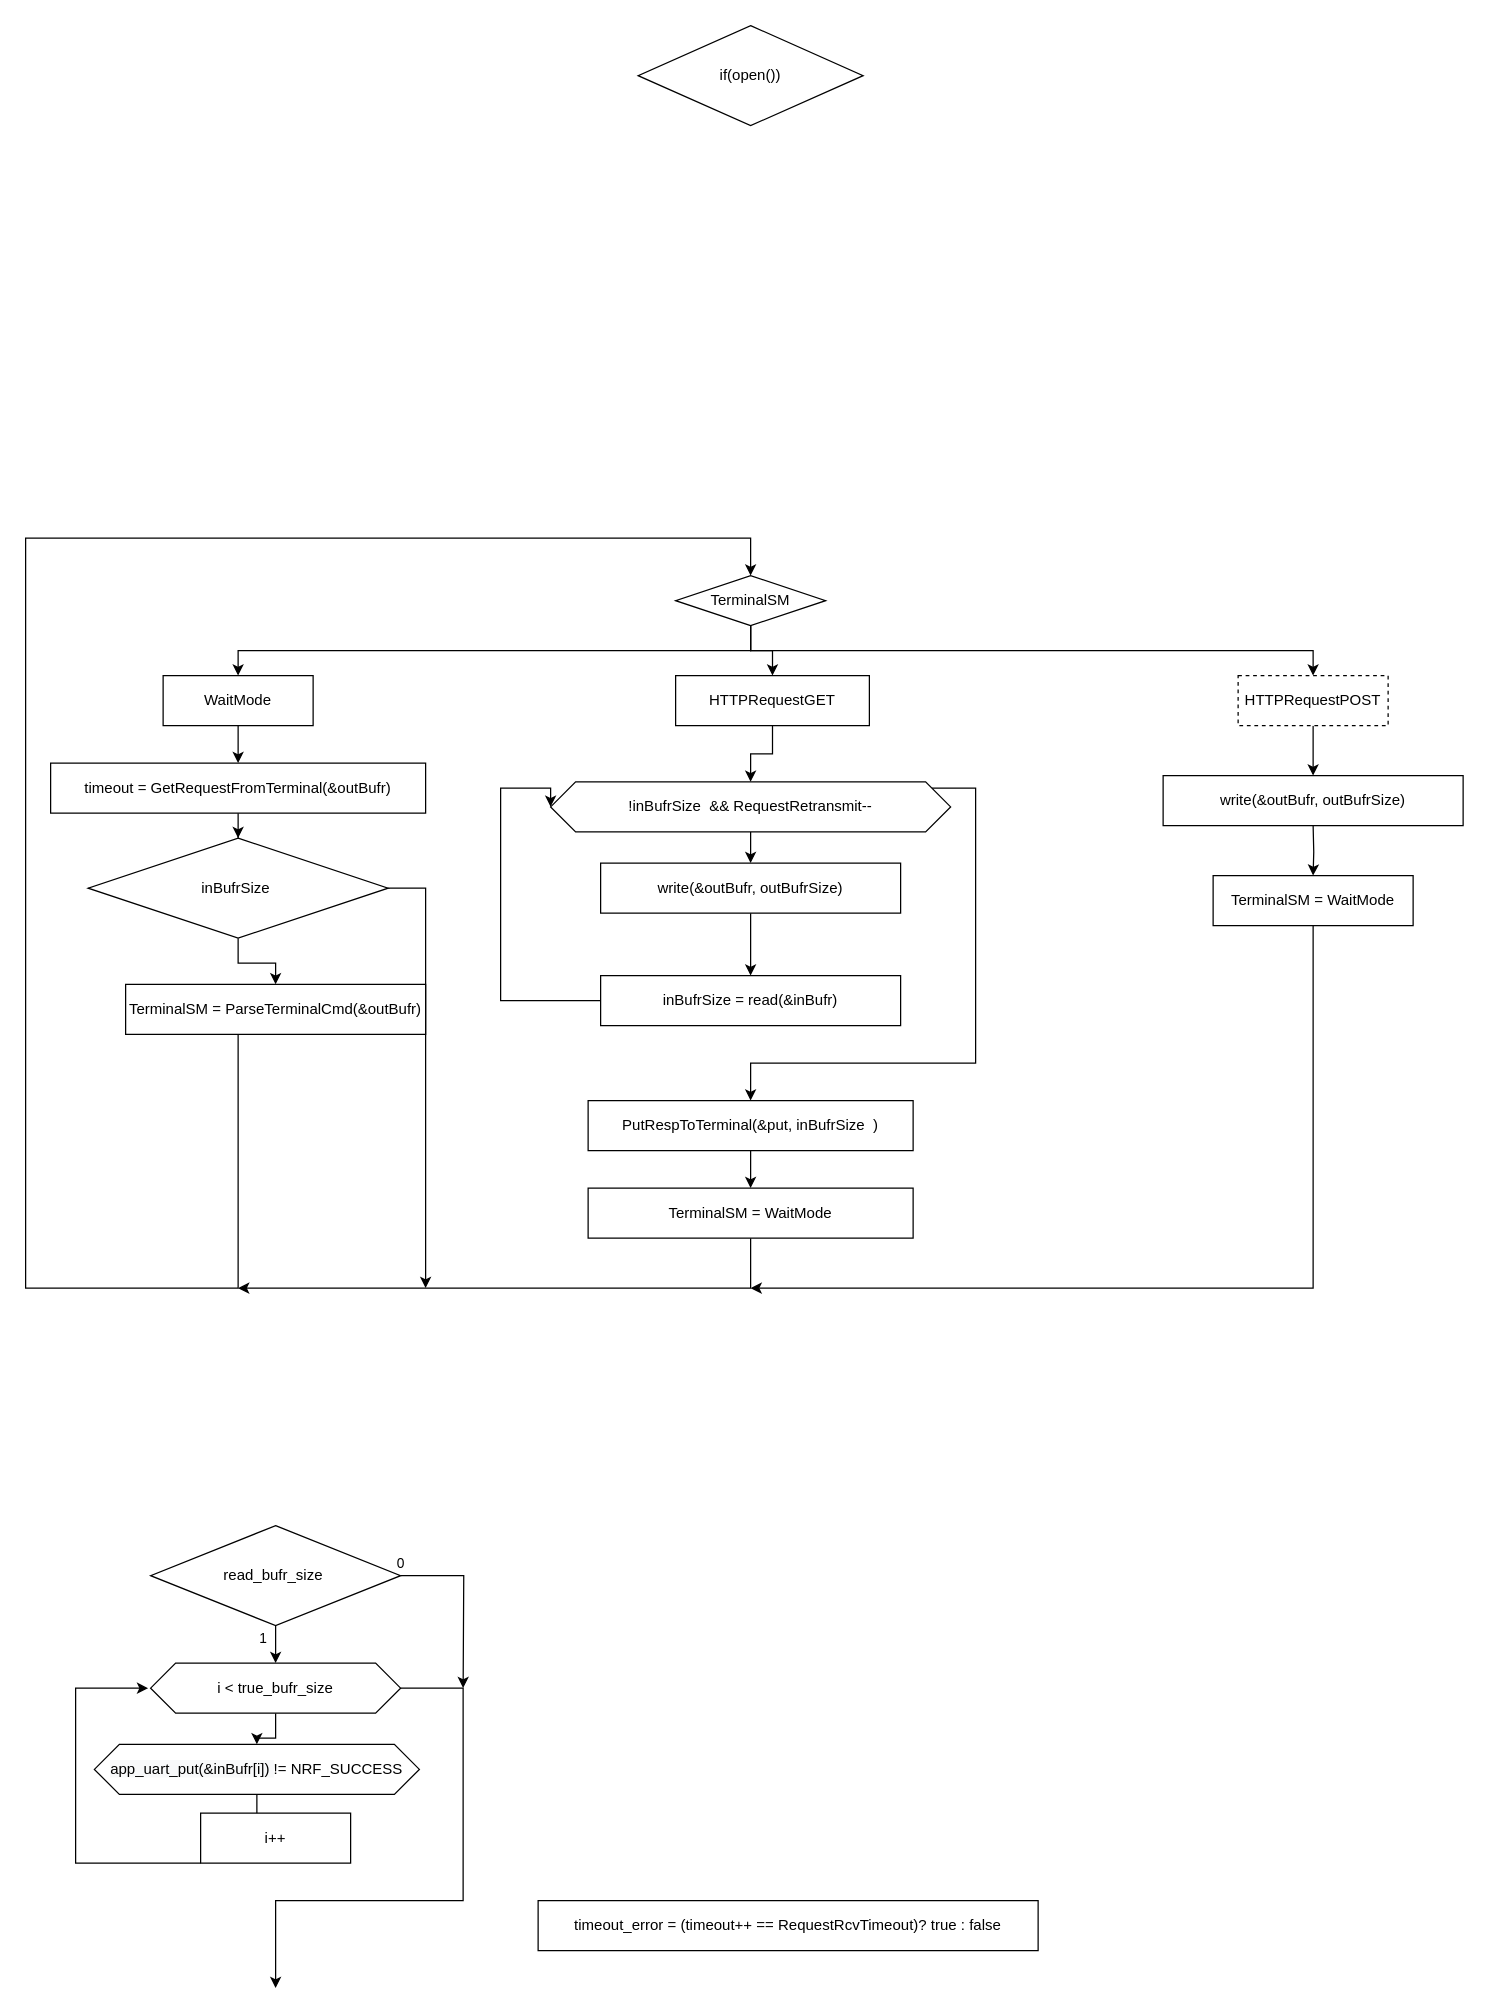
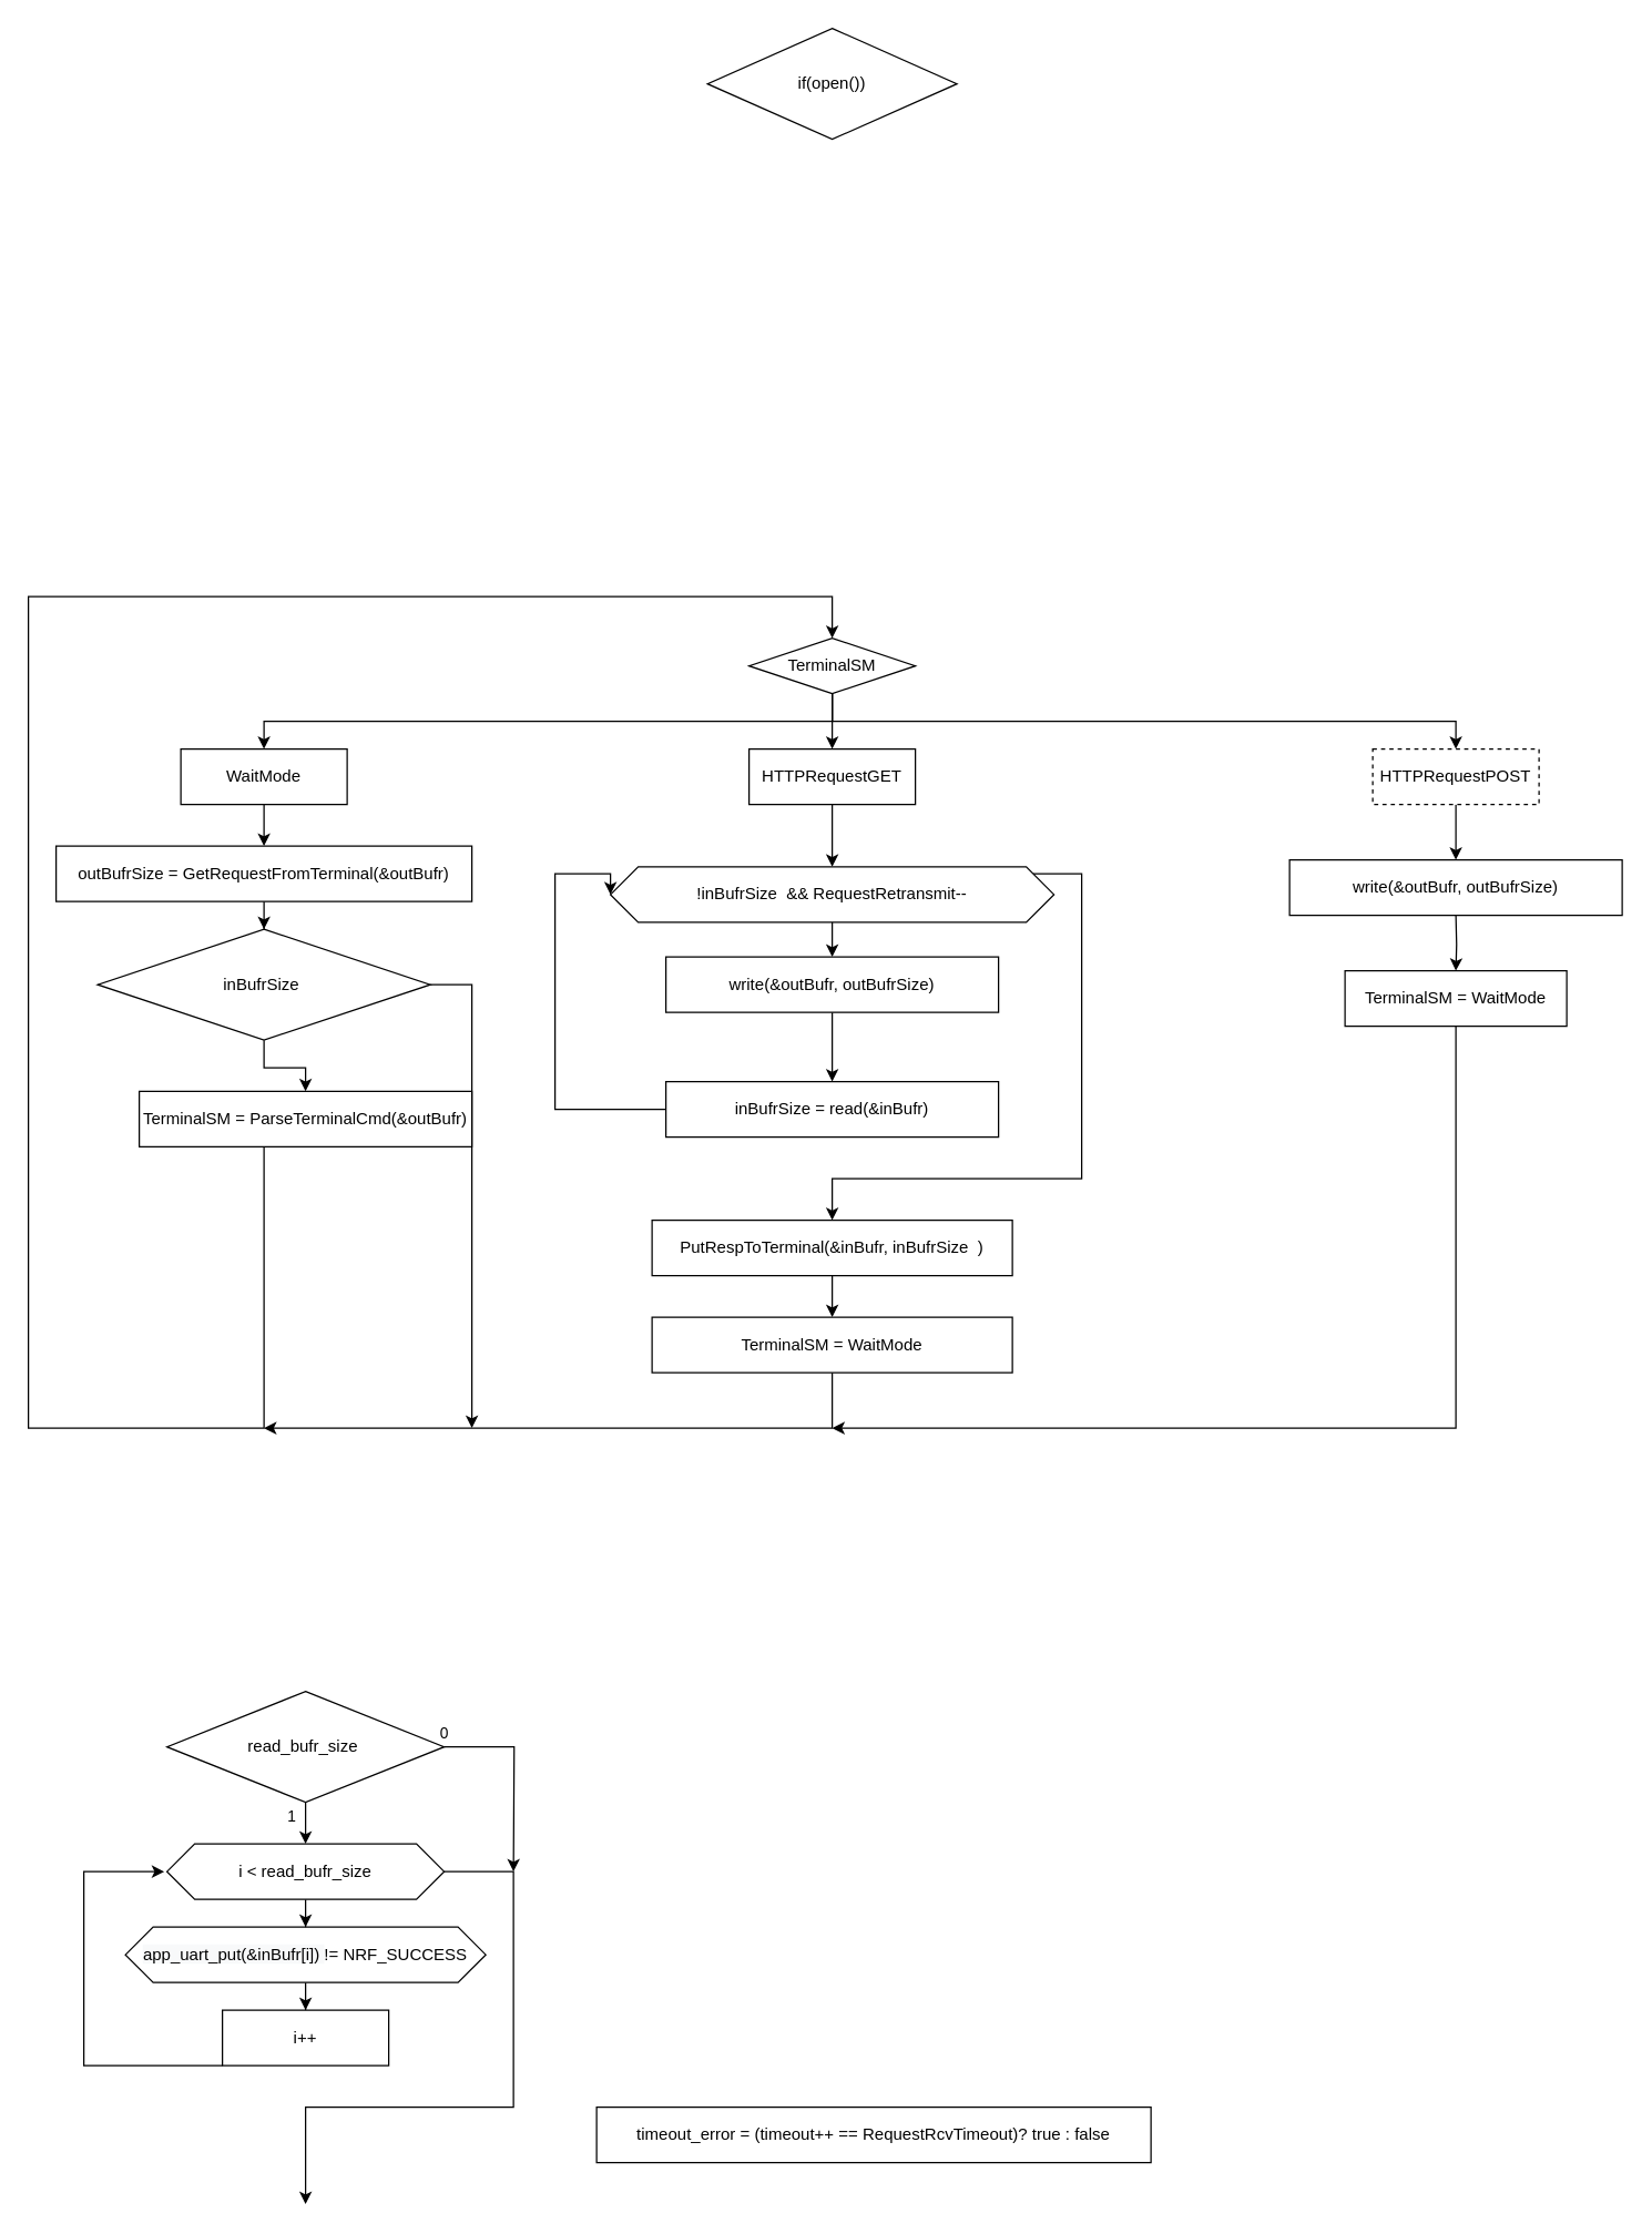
  <mxCell id="0" />
  <mxCell id="1" parent="0" />
  <mxCell id="2" style="edgeStyle=orthogonalEdgeStyle;rounded=0;orthogonalLoop=1;jettySize=auto;html=1;entryX=0.5;entryY=0;entryDx=0;entryDy=0;" edge="1" parent="1" source="5" target="7"><mxGeometry relative="1" as="geometry"><Array as="points"><mxPoint x="600" y="520" /><mxPoint x="190" y="520" /></Array></mxGeometry></mxCell>
  <mxCell id="3" style="edgeStyle=orthogonalEdgeStyle;rounded=0;orthogonalLoop=1;jettySize=auto;html=1;" edge="1" parent="1" source="5" target="11"><mxGeometry relative="1" as="geometry"><Array as="points"><mxPoint x="600" y="520" /><mxPoint x="1050" y="520" /></Array></mxGeometry></mxCell>
  <mxCell id="4" style="edgeStyle=orthogonalEdgeStyle;rounded=0;orthogonalLoop=1;jettySize=auto;html=1;" edge="1" parent="1" source="5" target="9"><mxGeometry relative="1" as="geometry" /></mxCell>
  <mxCell id="5" value="TerminalSM" style="rhombus;whiteSpace=wrap;html=1;direction=west;" vertex="1" parent="1"><mxGeometry x="540" y="460" width="120" height="40" as="geometry" /></mxCell>
  <mxCell id="6" value="" style="edgeStyle=orthogonalEdgeStyle;rounded=0;orthogonalLoop=1;jettySize=auto;html=1;" edge="1" parent="1" source="7" target="43"><mxGeometry relative="1" as="geometry" /></mxCell>
  <mxCell id="7" value="WaitMode" style="rounded=0;whiteSpace=wrap;html=1;" vertex="1" parent="1"><mxGeometry x="130" y="540" width="120" height="40" as="geometry" /></mxCell>
  <mxCell id="8" value="" style="edgeStyle=orthogonalEdgeStyle;rounded=0;orthogonalLoop=1;jettySize=auto;html=1;" edge="1" parent="1" source="9" target="21"><mxGeometry relative="1" as="geometry" /></mxCell>
- <mxCell id="9" value="HTTPRequestGET" style="rounded=0;whiteSpace=wrap;html=1;" vertex="1" parent="1"><mxGeometry x="540" y="540" width="155" height="40" as="geometry" /></mxCell>
+ <mxCell id="9" value="HTTPRequestGET" style="rounded=0;whiteSpace=wrap;html=1;" vertex="1" parent="1"><mxGeometry x="540" y="540" width="120" height="40" as="geometry" /></mxCell>
  <mxCell id="10" value="" style="edgeStyle=orthogonalEdgeStyle;rounded=0;orthogonalLoop=1;jettySize=auto;html=1;entryX=0.5;entryY=1;entryDx=0;entryDy=0;" edge="1" parent="1" source="11" target="45"><mxGeometry relative="1" as="geometry"><mxPoint x="1050" y="620" as="targetPoint" /></mxGeometry></mxCell>
  <mxCell id="11" value="HTTPRequestPOST" style="rounded=0;whiteSpace=wrap;html=1;dashed=1;" vertex="1" parent="1"><mxGeometry x="990" y="540" width="120" height="40" as="geometry" /></mxCell>
  <mxCell id="12" value="if(open())" style="rhombus;whiteSpace=wrap;html=1;" vertex="1" parent="1"><mxGeometry x="510" y="20" width="180" height="80" as="geometry" /></mxCell>
  <mxCell id="13" value="timeout_error = (timeout++ == RequestRcvTimeout)? true : false" style="rounded=0;whiteSpace=wrap;html=1;" vertex="1" parent="1"><mxGeometry x="430" y="1520" width="400" height="40" as="geometry" /></mxCell>
  <mxCell id="14" style="edgeStyle=orthogonalEdgeStyle;rounded=0;orthogonalLoop=1;jettySize=auto;html=1;entryX=0.5;entryY=1;entryDx=0;entryDy=0;" edge="1" parent="1" target="16"><mxGeometry relative="1" as="geometry"><mxPoint x="1050" y="660" as="sourcePoint" /></mxGeometry></mxCell>
  <mxCell id="15" style="edgeStyle=orthogonalEdgeStyle;rounded=0;orthogonalLoop=1;jettySize=auto;html=1;" edge="1" parent="1" source="16"><mxGeometry relative="1" as="geometry"><mxPoint x="600" y="1030" as="targetPoint" /><Array as="points"><mxPoint x="1050" y="1030" /></Array></mxGeometry></mxCell>
  <mxCell id="16" value="TerminalSM = WaitMode" style="rounded=0;whiteSpace=wrap;html=1;direction=west;" vertex="1" parent="1"><mxGeometry x="970" y="700" width="160" height="40" as="geometry" /></mxCell>
  <mxCell id="17" style="edgeStyle=orthogonalEdgeStyle;rounded=0;orthogonalLoop=1;jettySize=auto;html=1;entryX=0.5;entryY=1;entryDx=0;entryDy=0;" edge="1" parent="1" source="18" target="5"><mxGeometry relative="1" as="geometry"><mxPoint x="50" y="370" as="targetPoint" /><Array as="points"><mxPoint x="190" y="1030" /><mxPoint x="20" y="1030" /><mxPoint x="20" y="430" /><mxPoint x="600" y="430" /></Array></mxGeometry></mxCell>
  <mxCell id="18" value="TerminalSM = ParseTerminalCmd(&amp;amp;outBufr)" style="rounded=0;whiteSpace=wrap;html=1;direction=west;" vertex="1" parent="1"><mxGeometry x="100" y="787" width="240" height="40" as="geometry" /></mxCell>
  <mxCell id="19" value="" style="edgeStyle=orthogonalEdgeStyle;rounded=0;orthogonalLoop=1;jettySize=auto;html=1;entryX=0.5;entryY=1;entryDx=0;entryDy=0;" edge="1" parent="1" source="21" target="44"><mxGeometry relative="1" as="geometry"><mxPoint x="600" y="670" as="targetPoint" /></mxGeometry></mxCell>
  <mxCell id="20" style="edgeStyle=orthogonalEdgeStyle;rounded=0;orthogonalLoop=1;jettySize=auto;html=1;entryX=0.5;entryY=1;entryDx=0;entryDy=0;" edge="1" parent="1" source="21" target="41"><mxGeometry relative="1" as="geometry"><mxPoint x="800" y="850" as="targetPoint" /><Array as="points"><mxPoint x="780" y="630" /><mxPoint x="780" y="850" /><mxPoint x="600" y="850" /></Array></mxGeometry></mxCell>
  <mxCell id="21" value="!inBufrSize&amp;nbsp;&amp;nbsp;&amp;amp;&amp;amp;&amp;nbsp;&lt;span&gt;RequestRetransmit--&lt;/span&gt;" style="shape=hexagon;perimeter=hexagonPerimeter2;whiteSpace=wrap;html=1;fixedSize=1;" vertex="1" parent="1"><mxGeometry x="440" y="625" width="320" height="40" as="geometry" /></mxCell>
  <mxCell id="22" value="1" style="edgeStyle=orthogonalEdgeStyle;rounded=0;orthogonalLoop=1;jettySize=auto;html=1;entryX=0.5;entryY=0;entryDx=0;entryDy=0;" edge="1" parent="1" source="24" target="32"><mxGeometry x="-0.6" y="-10" relative="1" as="geometry"><mxPoint x="220" y="1260" as="targetPoint" /><mxPoint as="offset" /></mxGeometry></mxCell>
  <mxCell id="23" value="0" style="edgeStyle=orthogonalEdgeStyle;rounded=0;orthogonalLoop=1;jettySize=auto;html=1;" edge="1" parent="1" source="24"><mxGeometry x="-1" y="10" relative="1" as="geometry"><mxPoint x="370" y="1350" as="targetPoint" /><mxPoint as="offset" /></mxGeometry></mxCell>
  <mxCell id="24" value="read_bufr_size&amp;nbsp;" style="rhombus;whiteSpace=wrap;html=1;" vertex="1" parent="1"><mxGeometry x="120" y="1220" width="200" height="80" as="geometry" /></mxCell>
  <mxCell id="25" style="edgeStyle=orthogonalEdgeStyle;rounded=0;orthogonalLoop=1;jettySize=auto;html=1;entryX=0.5;entryY=1;entryDx=0;entryDy=0;exitX=0.5;exitY=0;exitDx=0;exitDy=0;" edge="1" parent="1" source="44" target="29"><mxGeometry relative="1" as="geometry"><mxPoint x="600" y="750" as="sourcePoint" /></mxGeometry></mxCell>
  <mxCell id="26" value="" style="edgeStyle=orthogonalEdgeStyle;rounded=0;orthogonalLoop=1;jettySize=auto;html=1;" edge="1" parent="1" source="27" target="34"><mxGeometry relative="1" as="geometry" /></mxCell>
- <mxCell id="27" value="&lt;span style=&quot;color: rgb(0 , 0 , 0) ; font-family: &amp;#34;helvetica&amp;#34; ; font-size: 12px ; font-style: normal ; font-weight: 400 ; letter-spacing: normal ; text-align: center ; text-indent: 0px ; text-transform: none ; word-spacing: 0px ; background-color: rgb(248 , 249 , 250) ; display: inline ; float: none&quot;&gt;app_uart_put(&amp;amp;inBufr[i])&amp;nbsp;&lt;/span&gt;&lt;span style=&quot;font-family: &amp;#34;helvetica&amp;#34;&quot;&gt;!= NRF_SUCCESS&lt;/span&gt;" style="shape=hexagon;perimeter=hexagonPerimeter2;whiteSpace=wrap;html=1;fixedSize=1;" vertex="1" parent="1"><mxGeometry x="75" y="1395" width="260" height="40" as="geometry" /></mxCell>
+ <mxCell id="27" value="&lt;span style=&quot;color: rgb(0 , 0 , 0) ; font-family: &amp;#34;helvetica&amp;#34; ; font-size: 12px ; font-style: normal ; font-weight: 400 ; letter-spacing: normal ; text-align: center ; text-indent: 0px ; text-transform: none ; word-spacing: 0px ; background-color: rgb(248 , 249 , 250) ; display: inline ; float: none&quot;&gt;app_uart_put(&amp;amp;inBufr[i])&amp;nbsp;&lt;/span&gt;&lt;span style=&quot;font-family: &amp;#34;helvetica&amp;#34;&quot;&gt;!= NRF_SUCCESS&lt;/span&gt;" style="shape=hexagon;perimeter=hexagonPerimeter2;whiteSpace=wrap;html=1;fixedSize=1;" vertex="1" parent="1"><mxGeometry x="90" y="1390" width="260" height="40" as="geometry" /></mxCell>
  <mxCell id="28" style="edgeStyle=orthogonalEdgeStyle;rounded=0;orthogonalLoop=1;jettySize=auto;html=1;entryX=0;entryY=0.5;entryDx=0;entryDy=0;" edge="1" parent="1" source="29" target="21"><mxGeometry relative="1" as="geometry"><mxPoint x="430" y="630" as="targetPoint" /><Array as="points"><mxPoint x="400" y="800" /><mxPoint x="400" y="630" /></Array></mxGeometry></mxCell>
  <mxCell id="29" value="inBufrSize = read(&amp;amp;inBufr)" style="rounded=0;whiteSpace=wrap;html=1;direction=west;" vertex="1" parent="1"><mxGeometry x="480" y="780" width="240" height="40" as="geometry" /></mxCell>
  <mxCell id="30" value="" style="edgeStyle=orthogonalEdgeStyle;rounded=0;orthogonalLoop=1;jettySize=auto;html=1;" edge="1" parent="1" source="32" target="27"><mxGeometry relative="1" as="geometry" /></mxCell>
  <mxCell id="31" style="edgeStyle=orthogonalEdgeStyle;rounded=0;orthogonalLoop=1;jettySize=auto;html=1;entryX=0.5;entryY=0;entryDx=0;entryDy=0;" edge="1" parent="1" source="32"><mxGeometry relative="1" as="geometry"><mxPoint x="220" y="1590" as="targetPoint" /><Array as="points"><mxPoint x="370" y="1350" /><mxPoint x="370" y="1520" /><mxPoint x="220" y="1520" /></Array></mxGeometry></mxCell>
- <mxCell id="32" value="&lt;span&gt;i &amp;lt; true_bufr_size&lt;/span&gt;" style="shape=hexagon;perimeter=hexagonPerimeter2;whiteSpace=wrap;html=1;fixedSize=1;" vertex="1" parent="1"><mxGeometry x="120" y="1330" width="200" height="40" as="geometry" /></mxCell>
+ <mxCell id="32" value="&lt;span&gt;i &amp;lt; read_bufr_size&lt;/span&gt;" style="shape=hexagon;perimeter=hexagonPerimeter2;whiteSpace=wrap;html=1;fixedSize=1;" vertex="1" parent="1"><mxGeometry x="120" y="1330" width="200" height="40" as="geometry" /></mxCell>
  <mxCell id="33" style="edgeStyle=orthogonalEdgeStyle;rounded=0;orthogonalLoop=1;jettySize=auto;html=1;" edge="1" parent="1" source="34"><mxGeometry relative="1" as="geometry"><mxPoint x="118" y="1350" as="targetPoint" /><Array as="points"><mxPoint x="220" y="1490" /><mxPoint x="60" y="1490" /><mxPoint x="60" y="1350" /></Array></mxGeometry></mxCell>
  <mxCell id="34" value="i++" style="rounded=0;whiteSpace=wrap;html=1;" vertex="1" parent="1"><mxGeometry x="160" y="1450" width="120" height="40" as="geometry" /></mxCell>
  <mxCell id="35" style="edgeStyle=orthogonalEdgeStyle;rounded=0;orthogonalLoop=1;jettySize=auto;html=1;" edge="1" parent="1" source="36"><mxGeometry relative="1" as="geometry"><mxPoint x="190" y="1030" as="targetPoint" /><Array as="points"><mxPoint x="600" y="1030" /></Array></mxGeometry></mxCell>
  <mxCell id="36" value="TerminalSM = WaitMode" style="rounded=0;whiteSpace=wrap;html=1;direction=west;" vertex="1" parent="1"><mxGeometry x="470" y="950" width="260" height="40" as="geometry" /></mxCell>
  <mxCell id="37" value="" style="edgeStyle=orthogonalEdgeStyle;rounded=0;orthogonalLoop=1;jettySize=auto;html=1;" edge="1" parent="1" source="39" target="18"><mxGeometry relative="1" as="geometry" /></mxCell>
  <mxCell id="38" style="edgeStyle=orthogonalEdgeStyle;rounded=0;orthogonalLoop=1;jettySize=auto;html=1;" edge="1" parent="1" source="39"><mxGeometry relative="1" as="geometry"><mxPoint x="340" y="1030" as="targetPoint" /><Array as="points"><mxPoint x="340" y="710" /><mxPoint x="340" y="890" /></Array></mxGeometry></mxCell>
  <mxCell id="39" value="inBufrSize&amp;nbsp;" style="rhombus;whiteSpace=wrap;html=1;" vertex="1" parent="1"><mxGeometry x="70" y="670" width="240" height="80" as="geometry" /></mxCell>
  <mxCell id="40" value="" style="edgeStyle=orthogonalEdgeStyle;rounded=0;orthogonalLoop=1;jettySize=auto;html=1;" edge="1" parent="1" source="41" target="36"><mxGeometry relative="1" as="geometry" /></mxCell>
- <mxCell id="41" value="PutRespToTerminal(&amp;amp;put, inBufrSize&amp;nbsp;&amp;nbsp;)" style="rounded=0;whiteSpace=wrap;html=1;direction=west;" vertex="1" parent="1"><mxGeometry x="470" y="880" width="260" height="40" as="geometry" /></mxCell>
+ <mxCell id="41" value="PutRespToTerminal(&amp;amp;inBufr, inBufrSize&amp;nbsp;&amp;nbsp;)" style="rounded=0;whiteSpace=wrap;html=1;direction=west;" vertex="1" parent="1"><mxGeometry x="470" y="880" width="260" height="40" as="geometry" /></mxCell>
  <mxCell id="42" value="" style="edgeStyle=orthogonalEdgeStyle;rounded=0;orthogonalLoop=1;jettySize=auto;html=1;" edge="1" parent="1" source="43" target="39"><mxGeometry relative="1" as="geometry" /></mxCell>
- <mxCell id="43" value="timeout = GetRequestFromTerminal(&amp;amp;outBufr)" style="rounded=0;whiteSpace=wrap;html=1;direction=west;" vertex="1" parent="1"><mxGeometry x="40" y="610" width="300" height="40" as="geometry" /></mxCell>
+ <mxCell id="43" value="outBufrSize = GetRequestFromTerminal(&amp;amp;outBufr)" style="rounded=0;whiteSpace=wrap;html=1;direction=west;" vertex="1" parent="1"><mxGeometry x="40" y="610" width="300" height="40" as="geometry" /></mxCell>
  <mxCell id="44" value="write(&amp;amp;outBufr, outBufrSize)" style="rounded=0;whiteSpace=wrap;html=1;direction=west;" vertex="1" parent="1"><mxGeometry x="480" y="690" width="240" height="40" as="geometry" /></mxCell>
  <mxCell id="45" value="write(&amp;amp;outBufr, outBufrSize)" style="rounded=0;whiteSpace=wrap;html=1;direction=west;" vertex="1" parent="1"><mxGeometry x="930" y="620" width="240" height="40" as="geometry" /></mxCell>
